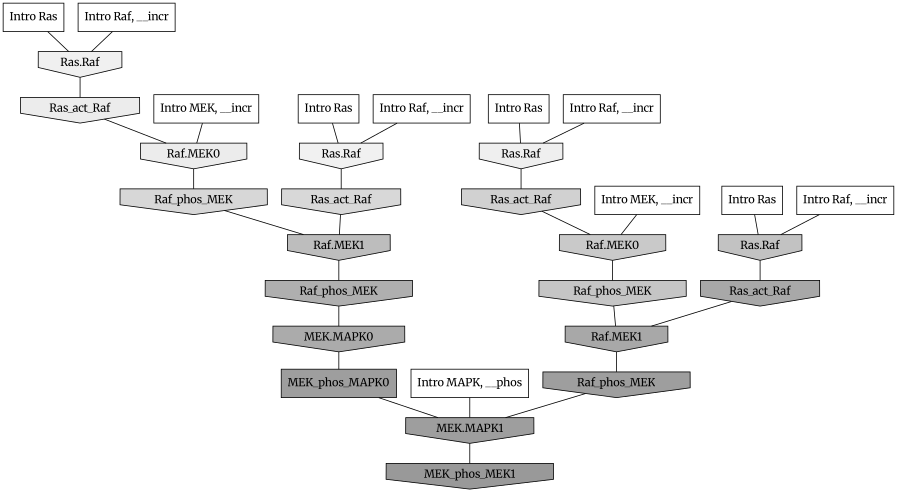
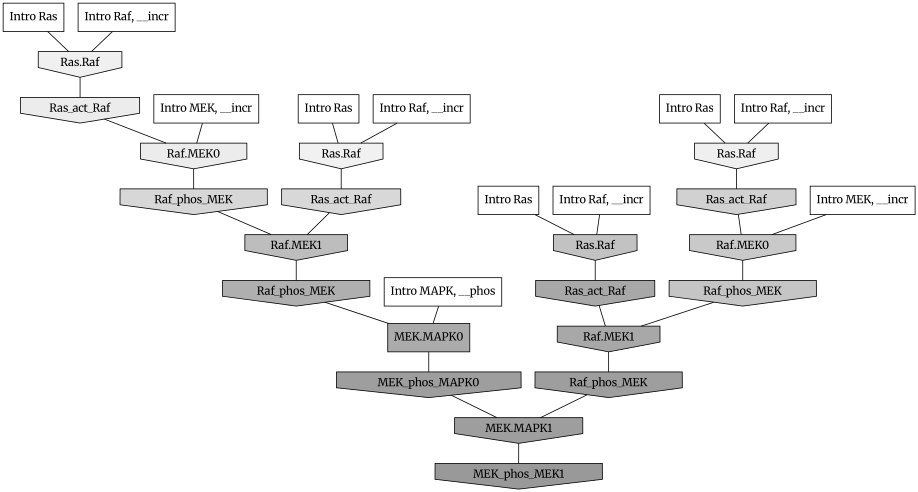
  digraph {
    fontname=Merriweather
    rankdir=TB
    ranksep=0.30
    node [fillcolor="0.000 0.000 1.000" fontname=Merriweather shape=invhouse style=filled]
    edge [color="0.000 0.000 0.000" dir=none fontname=Merriweather]
    n1 [label="Intro Ras" shape=rectangle]
    n2 [fillcolor="0.000 0.000 0.944" label="Ras.Raf"]
    n3 [fillcolor="0.000 0.000 0.846" label=Ras_act_Raf]
    n4 [label="Intro Ras" shape=rectangle]
    n5 [fillcolor="0.000 0.000 0.938" label="Ras.Raf"]
    n6 [fillcolor="0.000 0.000 0.922" label=Ras_act_Raf]
    n7 [label="Intro Ras" shape=rectangle]
    n8 [fillcolor="0.000 0.000 0.937" label="Ras.Raf"]
    n9 [fillcolor="0.000 0.000 0.817" label=Ras_act_Raf]
    n10 [label="Intro Ras" shape=rectangle]
    n11 [fillcolor="0.000 0.000 0.760" label="Ras.Raf"]
    n12 [fillcolor="0.000 0.000 0.657" label=Ras_act_Raf]
    n13 [label="Intro Raf, __incr" shape=rectangle]
    n14 [label="Intro Raf, __incr" shape=rectangle]
    n15 [label="Intro Raf, __incr" shape=rectangle]
    n16 [label="Intro Raf, __incr" shape=rectangle]
    n17 [label="Intro MEK, __incr" shape=rectangle]
    n18 [fillcolor="0.000 0.000 0.922" label="Raf.MEK0"]
    n19 [fillcolor="0.000 0.000 0.840" label=Raf_phos_MEK]
    n20 [label="Intro MEK, __incr" shape=rectangle]
    n21 [fillcolor="0.000 0.000 0.786" label="Raf.MEK0"]
    n22 [fillcolor="0.000 0.000 0.772" label=Raf_phos_MEK]
    n23 [label="Intro MAPK, __phos" shape=rectangle]
-   n24 [fillcolor="0.000 0.000 0.668" label="MEK.MAPK0"]
-   n25 [fillcolor="0.000 0.000 0.621" label=MEK_phos_MAPK0 shape=box]
+   n24 [fillcolor="0.000 0.000 0.668" label="MEK.MAPK0" shape=box]
+   n25 [fillcolor="0.000 0.000 0.621" label=MEK_phos_MAPK0]
    n26 [fillcolor="0.000 0.000 0.740" label="Raf.MEK1"]
    n27 [fillcolor="0.000 0.000 0.687" label=Raf_phos_MEK]
    n28 [fillcolor="0.000 0.000 0.657" label="Raf.MEK1"]
    n29 [fillcolor="0.000 0.000 0.619" label=Raf_phos_MEK]
    n30 [fillcolor="0.000 0.000 0.619" label="MEK.MAPK1"]
    n31 [fillcolor="0.000 0.000 0.600" label=MEK_phos_MEK1]
    n1 -> n2
    n2 -> n3
    n3 -> n26
    n4 -> n5
    n5 -> n6
    n6 -> n18
    n7 -> n8
    n8 -> n9
    n9 -> n21
    n10 -> n11
    n11 -> n12
    n12 -> n28
    n13 -> n2
    n14 -> n11
    n15 -> n5
    n16 -> n8
    n17 -> n18
    n18 -> n19
    n19 -> n26
    n20 -> n21
    n21 -> n22
    n22 -> n28
-   n23 -> n30
+   n23 -> n24
    n24 -> n25
    n25 -> n30
    n26 -> n27
    n27 -> n24
    n28 -> n29
    n29 -> n30
    n30 -> n31
  }
